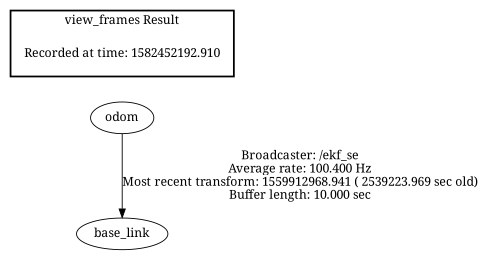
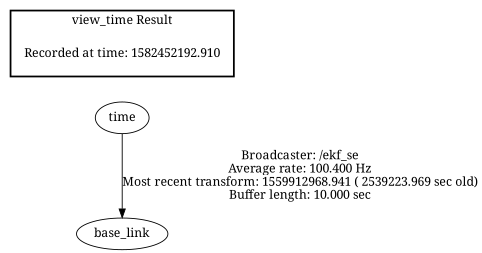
  digraph {
    fontname="Noto Serif"
    node [fontname="Noto Serif"]
    edge [fontname="Noto Serif"]
    n1 [label="Recorded at time: 1582452192.910" shape=plaintext]
-   odom
+   odom [label=time]
    base_link
    subgraph cluster_1 {
      color=black
-     label="view_frames Result"
+     label="view_time Result"
      style=bold
      n1
    }
    n1 -> odom [style=invis]
    odom -> base_link [label="Broadcaster: /ekf_se\nAverage rate: 100.400 Hz\nMost recent transform: 1559912968.941 ( 2539223.969 sec old)\nBuffer length: 10.000 sec\n"]
  }
